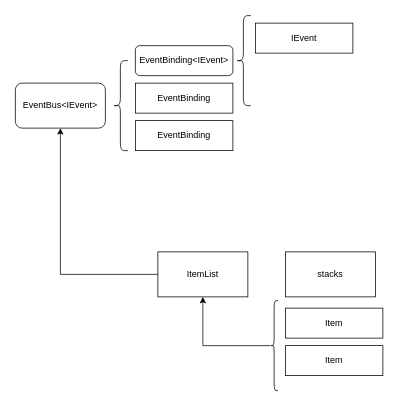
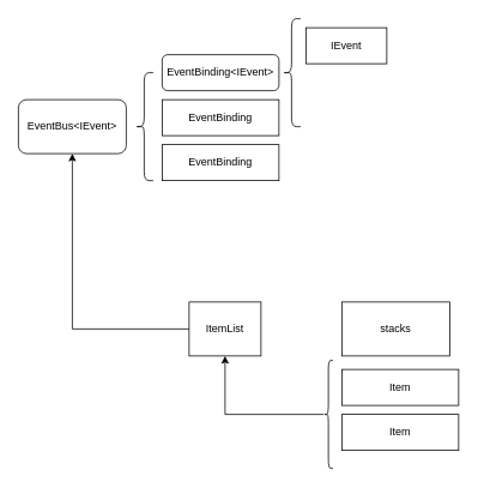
  <mxCell id="0" />
  <mxCell id="1" parent="0" />
  <mxCell id="2" value="EventBus&amp;lt;IEvent&amp;gt;" style="rounded=1;whiteSpace=wrap;html=1;" parent="1" vertex="1"><mxGeometry x="20" y="110" width="120" height="60" as="geometry" /></mxCell>
  <mxCell id="3" value="" style="shape=curlyBracket;whiteSpace=wrap;html=1;rounded=1;labelPosition=left;verticalLabelPosition=middle;align=right;verticalAlign=middle;" parent="1" vertex="1"><mxGeometry x="150" y="80" width="20" height="120" as="geometry" /></mxCell>
  <mxCell id="4" value="EventBinding&amp;lt;IEvent&amp;gt;" style="whiteSpace=wrap;html=1;rounded=1;" parent="1" vertex="1"><mxGeometry x="180" y="60" width="130" height="40" as="geometry" /></mxCell>
  <mxCell id="5" value="EventBinding" style="rounded=0;whiteSpace=wrap;html=1;" parent="1" vertex="1"><mxGeometry x="180" y="110" width="130" height="40" as="geometry" /></mxCell>
  <mxCell id="6" value="EventBinding" style="rounded=0;whiteSpace=wrap;html=1;" parent="1" vertex="1"><mxGeometry x="180" y="160" width="130" height="40" as="geometry" /></mxCell>
  <mxCell id="7" value="" style="shape=curlyBracket;whiteSpace=wrap;html=1;rounded=1;labelPosition=left;verticalLabelPosition=middle;align=right;verticalAlign=middle;" parent="1" vertex="1"><mxGeometry x="314" y="20" width="20" height="120" as="geometry" /></mxCell>
- <mxCell id="8" value="IEvent" style="rounded=0;whiteSpace=wrap;html=1;" parent="1" vertex="1"><mxGeometry x="340" y="30" width="130" height="40" as="geometry" /></mxCell>
+ <mxCell id="8" value="IEvent" style="rounded=0;whiteSpace=wrap;html=1;" parent="1" vertex="1"><mxGeometry x="340" y="30" width="90" height="40" as="geometry" /></mxCell>
  <mxCell id="9" value="" style="edgeStyle=orthogonalEdgeStyle;rounded=0;orthogonalLoop=1;jettySize=auto;html=1;" edge="1" parent="1" source="10" target="2"><mxGeometry relative="1" as="geometry" /></mxCell>
- <mxCell id="10" value="ItemList" style="rounded=0;whiteSpace=wrap;html=1;" vertex="1" parent="1"><mxGeometry x="210" y="335" width="120" height="60" as="geometry" /></mxCell>
+ <mxCell id="10" value="ItemList" style="rounded=0;whiteSpace=wrap;html=1;" vertex="1" parent="1"><mxGeometry x="210" y="335" width="80" height="60" as="geometry" /></mxCell>
  <mxCell id="11" value="stacks" style="rounded=0;whiteSpace=wrap;html=1;" vertex="1" parent="1"><mxGeometry x="380" y="335" width="120" height="60" as="geometry" /></mxCell>
  <mxCell id="12" value="" style="edgeStyle=orthogonalEdgeStyle;rounded=0;orthogonalLoop=1;jettySize=auto;html=1;" edge="1" parent="1" source="13" target="10"><mxGeometry relative="1" as="geometry" /></mxCell>
  <mxCell id="13" value="" style="shape=curlyBracket;whiteSpace=wrap;html=1;rounded=1;labelPosition=left;verticalLabelPosition=middle;align=right;verticalAlign=middle;" vertex="1" parent="1"><mxGeometry x="360" y="400" width="10" height="120" as="geometry" /></mxCell>
  <mxCell id="14" value="&lt;div&gt;Item&lt;/div&gt;" style="rounded=0;whiteSpace=wrap;html=1;" vertex="1" parent="1"><mxGeometry x="380" y="410" width="130" height="40" as="geometry" /></mxCell>
  <mxCell id="15" value="&lt;div&gt;Item&lt;/div&gt;" style="rounded=0;whiteSpace=wrap;html=1;" vertex="1" parent="1"><mxGeometry x="380" y="460" width="130" height="40" as="geometry" /></mxCell>
